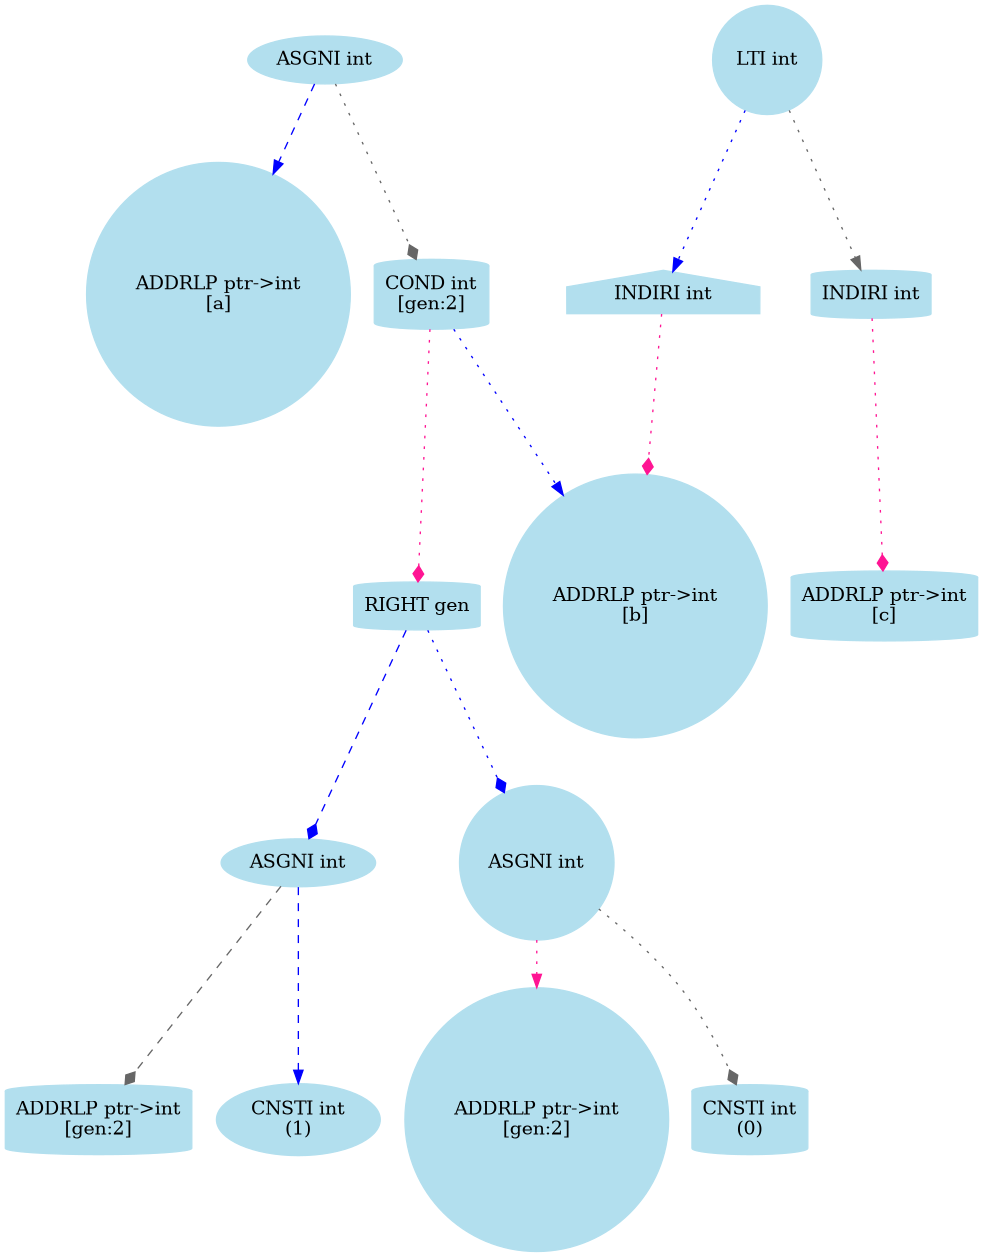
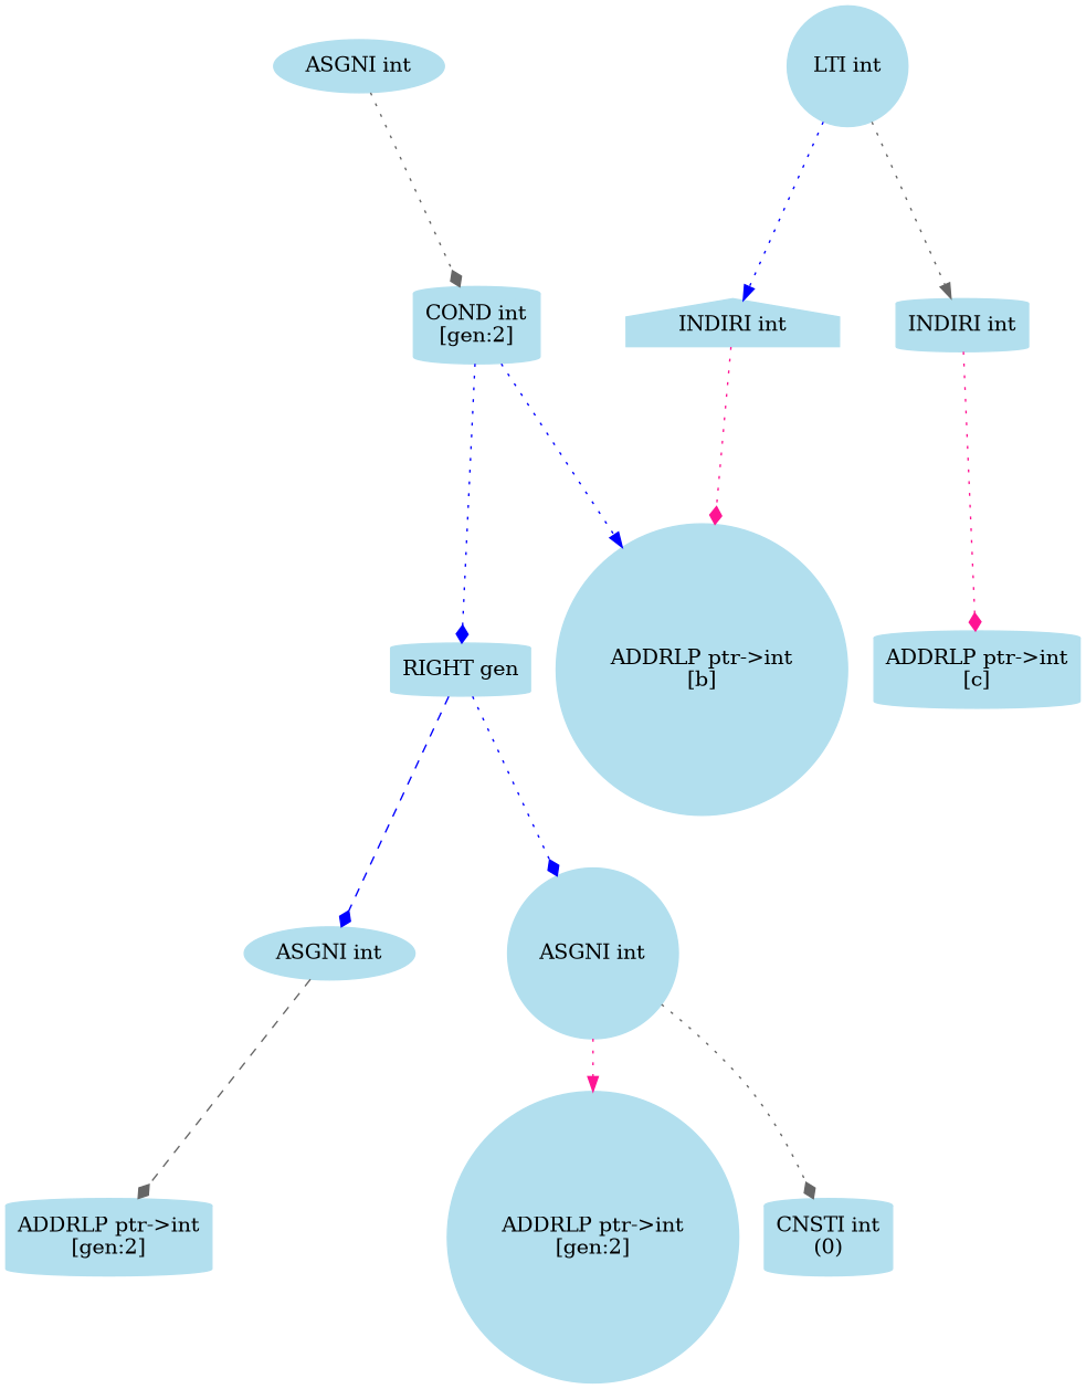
  digraph {
    node [color=lightblue2 shape=cylinder style=filled]
    edge [arrowhead=diamond color=blue style=dotted]
    n1 [label="ASGNI int" shape=ellipse]
-   n2 [label="ADDRLP ptr->int\n\[a\]" shape=circle]
    n3 [label="COND int\n\[gen:2\]"]
    n4 [label="RIGHT gen"]
    n5 [label="ADDRLP ptr->int\n\[b\]" shape=circle]
    n6 [label="LTI int" shape=circle]
    n7 [label="INDIRI int" shape=house]
    n8 [label="INDIRI int"]
    n9 [label="ASGNI int" shape=ellipse]
    n10 [label="ASGNI int" shape=circle]
    n11 [label="ADDRLP ptr->int\n\[c\]"]
    n12 [label="ADDRLP ptr->int\n\[gen:2\]"]
-   n13 [label="CNSTI int\n\(1\)" shape=ellipse]
    n14 [label="ADDRLP ptr->int\n\[gen:2\]" shape=circle]
    n15 [label="CNSTI int\n\(0\)"]
-   n1 -> n2 [arrowhead=normal style=dashed]
    n1 -> n3 [color=gray40]
-   n3 -> n4 [color=deeppink]
+   n3 -> n4
    n3 -> n5 [arrowhead=normal]
    n4 -> n9 [style=dashed]
    n4 -> n10
    n6 -> n7 [arrowhead=normal]
    n6 -> n8 [arrowhead=normal color=gray40]
    n7 -> n5 [color=deeppink]
    n8 -> n11 [color=deeppink]
    n9 -> n12 [color=gray40 style=dashed]
-   n9 -> n13 [arrowhead=normal style=dashed]
    n10 -> n14 [arrowhead=normal color=deeppink]
    n10 -> n15 [color=gray40]
  }
